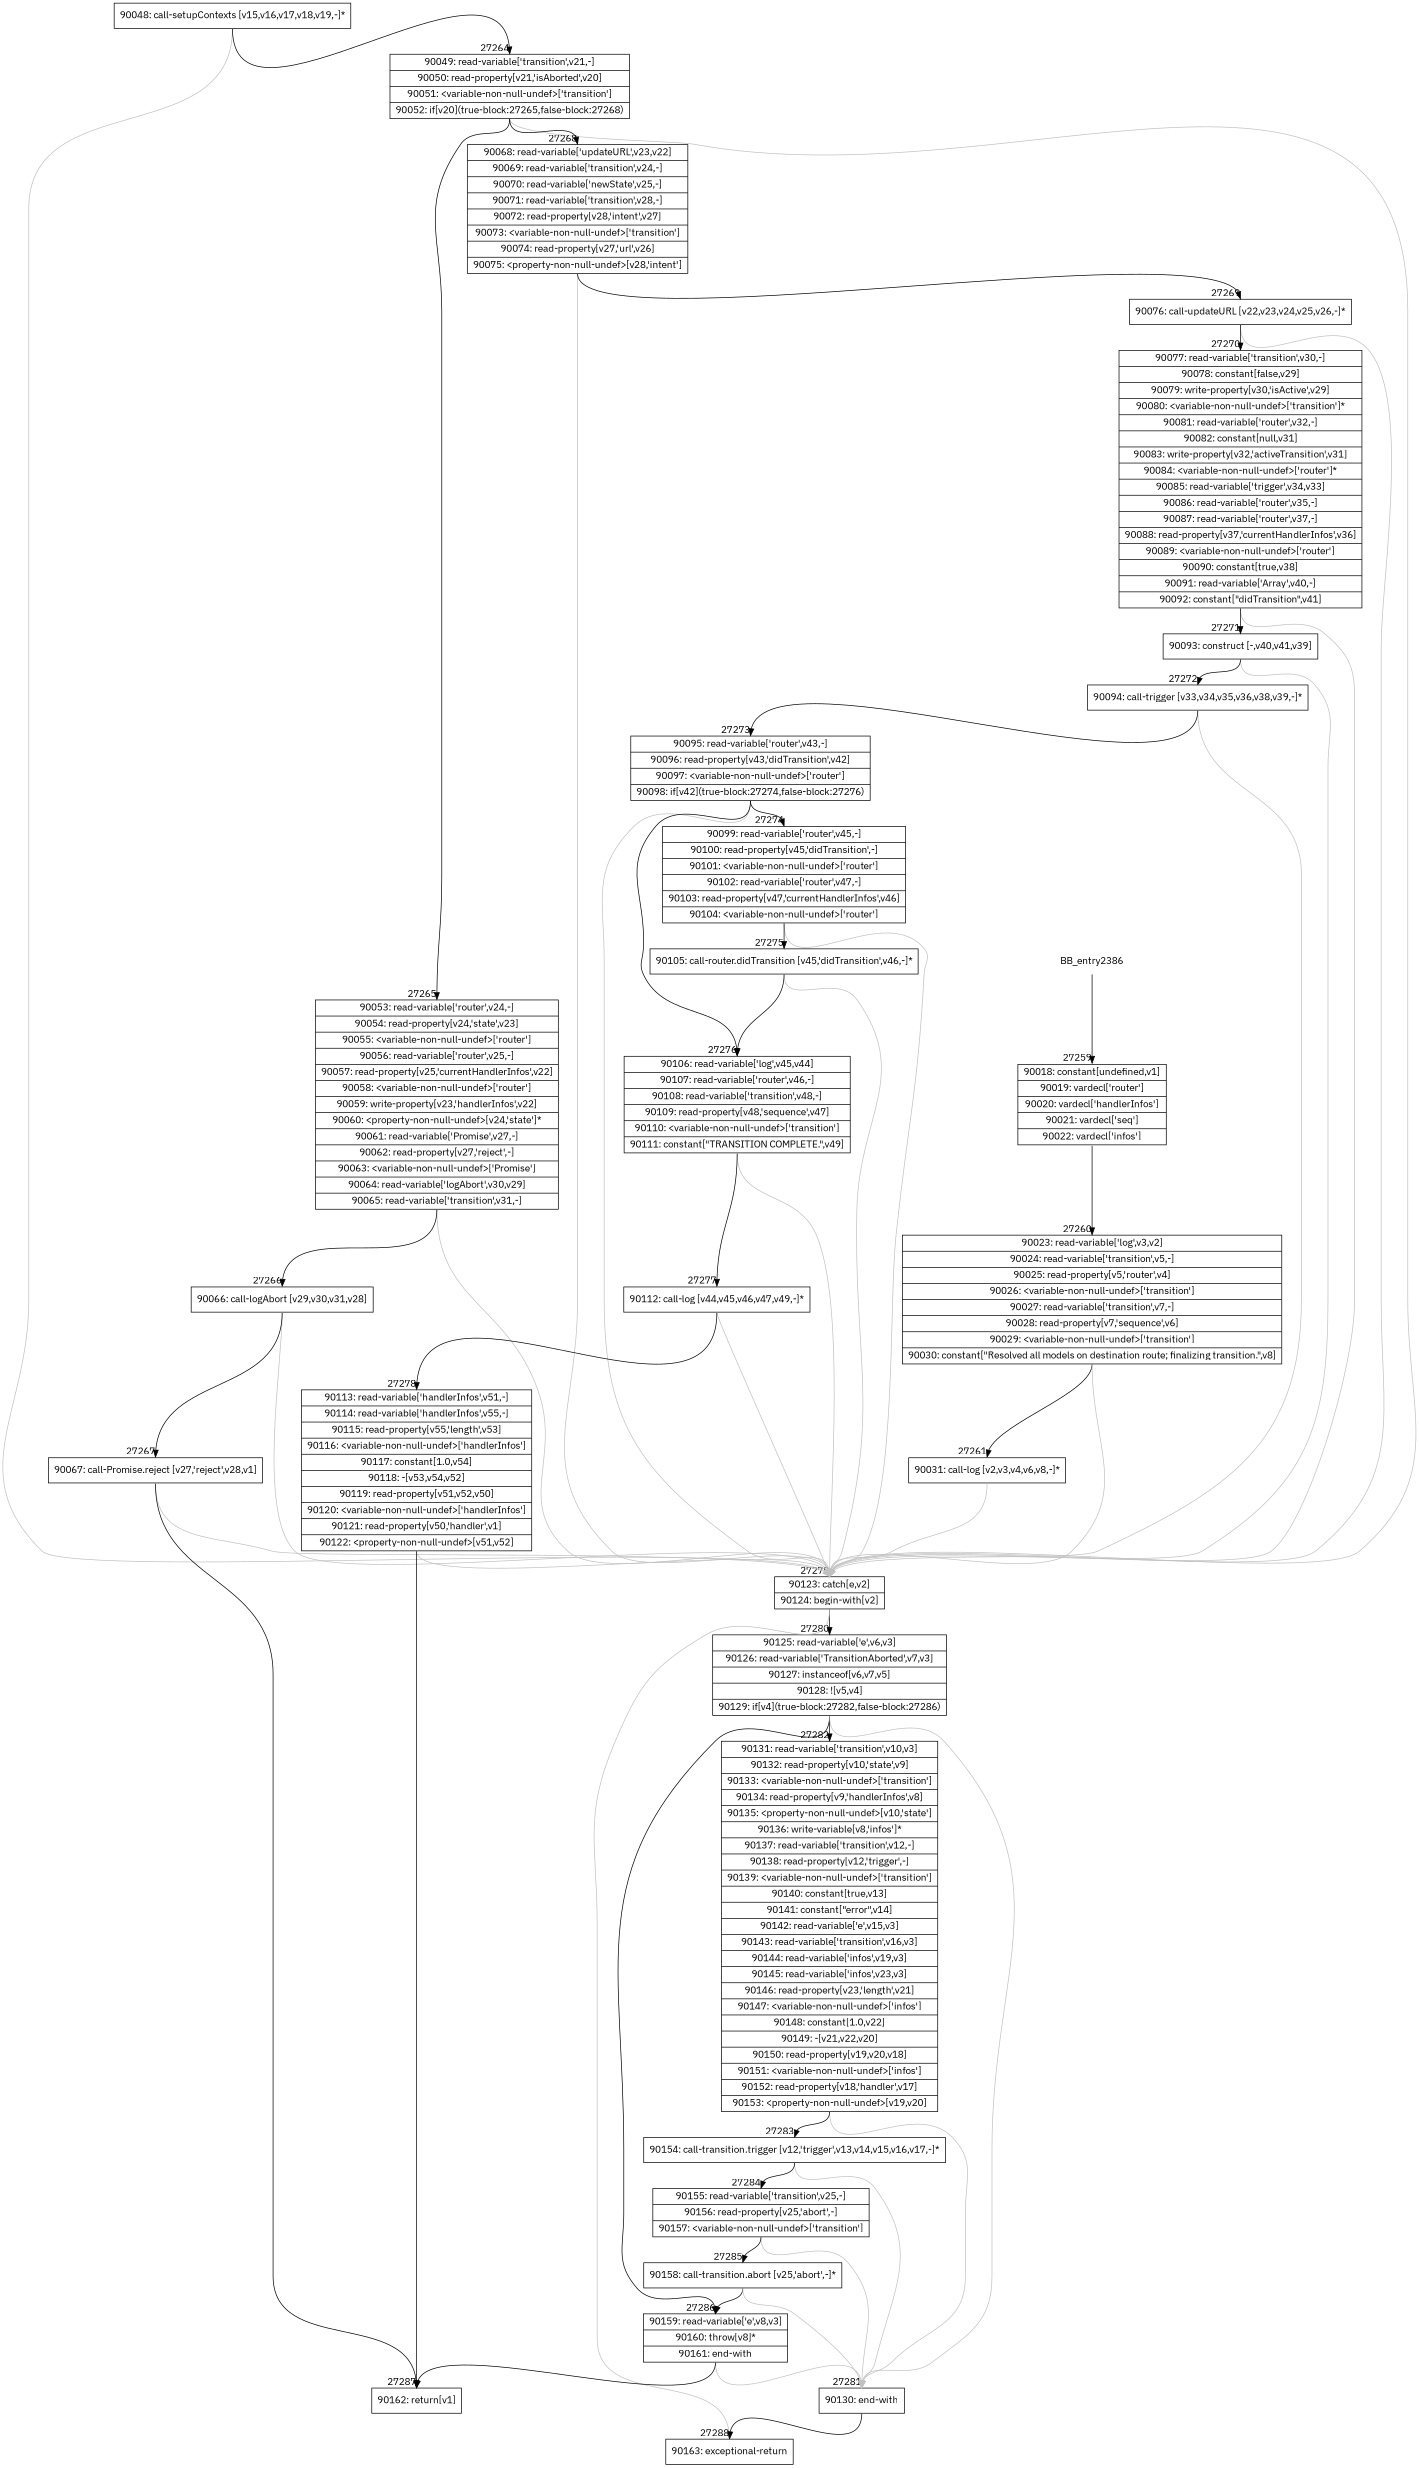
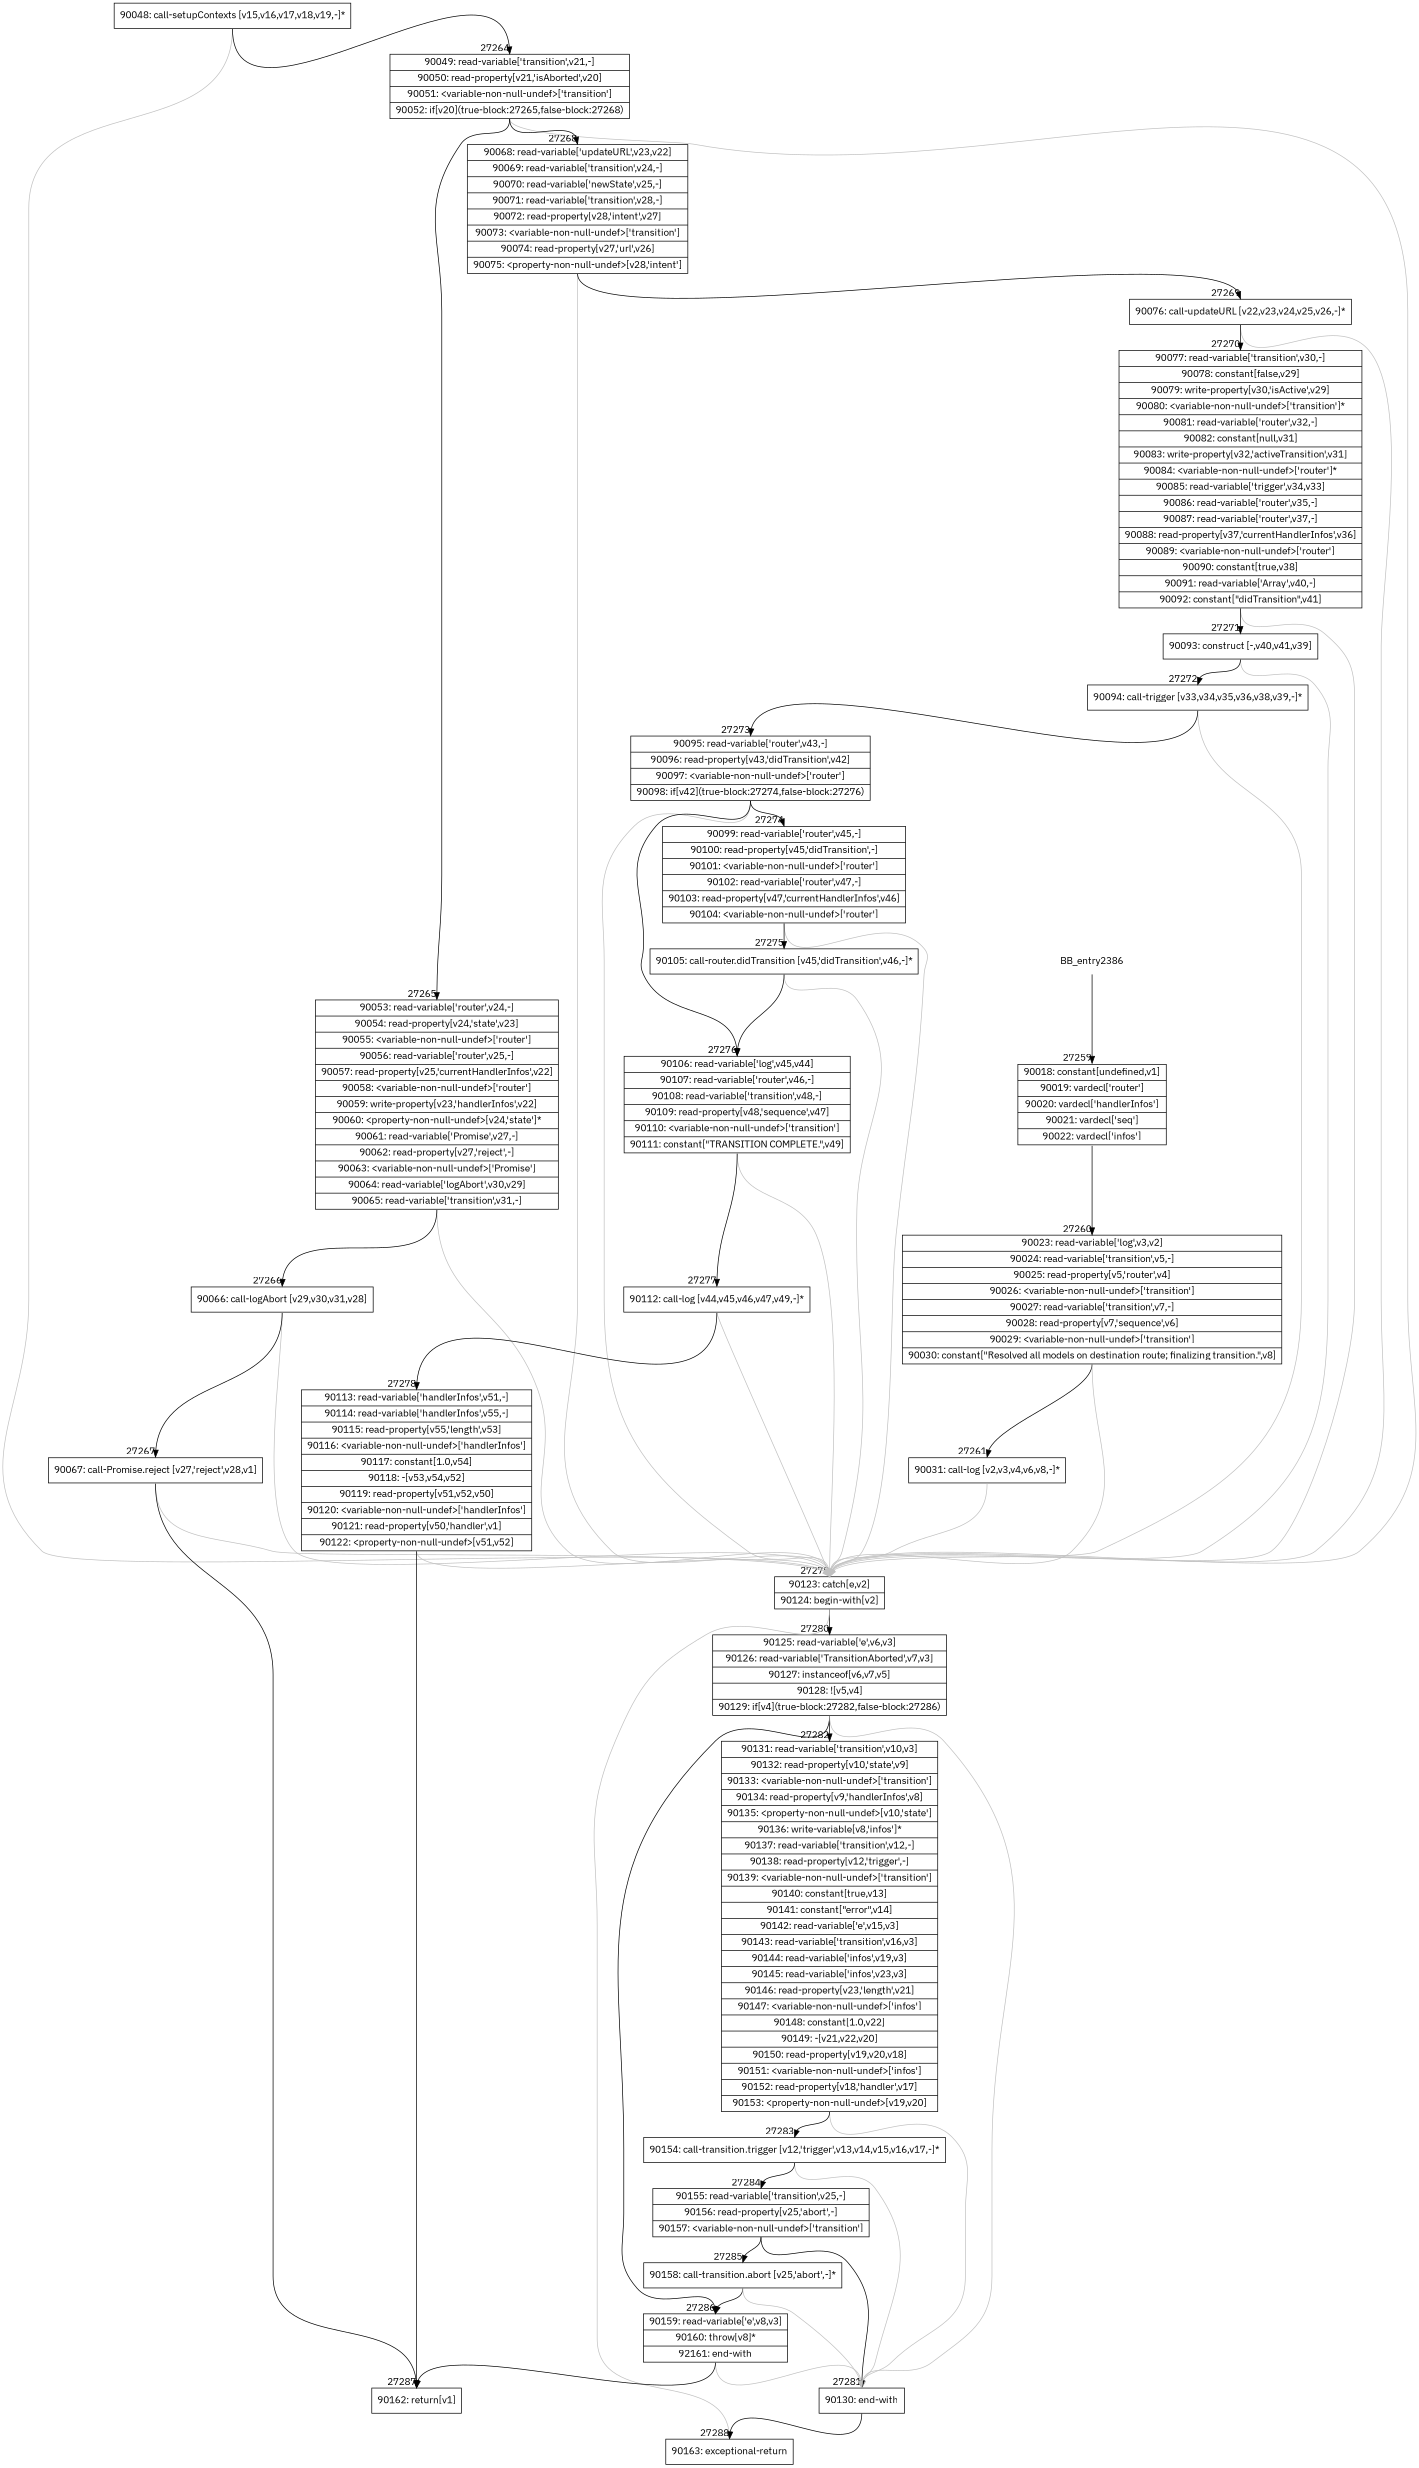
  digraph {
    fontname="IBM Plex Sans"
    rankdir=TD
    node [fontname="IBM Plex Sans" shape=record]
    edge [fontname="IBM Plex Sans" headport=n tailport=s]
    BB_entry2386 [shape=none]
    n2 [label="{90018: constant[undefined,v1]|90019: vardecl['router']|90020: vardecl['handlerInfos']|90021: vardecl['seq']|90022: vardecl['infos']}"]
    n3 [label="{90023: read-variable['log',v3,v2]|90024: read-variable['transition',v5,-]|90025: read-property[v5,'router',v4]|90026: \<variable-non-null-undef\>['transition']|90027: read-variable['transition',v7,-]|90028: read-property[v7,'sequence',v6]|90029: \<variable-non-null-undef\>['transition']|90030: constant[\"Resolved all models on destination route; finalizing transition.\",v8]}"]
    n4 [label="{90031: call-log [v2,v3,v4,v6,v8,-]*}"]
    n5 [label="{90123: catch[e,v2]|90124: begin-with[v2]}"]
    n6 [label="{90125: read-variable['e',v6,v3]|90126: read-variable['TransitionAborted',v7,v3]|90127: instanceof[v6,v7,v5]|90128: ![v5,v4]|90129: if[v4](true-block:27282,false-block:27286)}"]
    n7 [label="{90163: exceptional-return}"]
    n8 [label="{90131: read-variable['transition',v10,v3]|90132: read-property[v10,'state',v9]|90133: \<variable-non-null-undef\>['transition']|90134: read-property[v9,'handlerInfos',v8]|90135: \<property-non-null-undef\>[v10,'state']|90136: write-variable[v8,'infos']*|90137: read-variable['transition',v12,-]|90138: read-property[v12,'trigger',-]|90139: \<variable-non-null-undef\>['transition']|90140: constant[true,v13]|90141: constant[\"error\",v14]|90142: read-variable['e',v15,v3]|90143: read-variable['transition',v16,v3]|90144: read-variable['infos',v19,v3]|90145: read-variable['infos',v23,v3]|90146: read-property[v23,'length',v21]|90147: \<variable-non-null-undef\>['infos']|90148: constant[1.0,v22]|90149: -[v21,v22,v20]|90150: read-property[v19,v20,v18]|90151: \<variable-non-null-undef\>['infos']|90152: read-property[v18,'handler',v17]|90153: \<property-non-null-undef\>[v19,v20]}"]
-   n9 [label="{90159: read-variable['e',v8,v3]|90160: throw[v8]*|90161: end-with}"]
+   n9 [label="{90159: read-variable['e',v8,v3]|90160: throw[v8]*|92161: end-with}"]
    n10 [label="{90130: end-with}"]
    n11 [label="{90048: call-setupContexts [v15,v16,v17,v18,v19,-]*}"]
    n12 [label="{90049: read-variable['transition',v21,-]|90050: read-property[v21,'isAborted',v20]|90051: \<variable-non-null-undef\>['transition']|90052: if[v20](true-block:27265,false-block:27268)}"]
    n13 [label="{90053: read-variable['router',v24,-]|90054: read-property[v24,'state',v23]|90055: \<variable-non-null-undef\>['router']|90056: read-variable['router',v25,-]|90057: read-property[v25,'currentHandlerInfos',v22]|90058: \<variable-non-null-undef\>['router']|90059: write-property[v23,'handlerInfos',v22]|90060: \<property-non-null-undef\>[v24,'state']*|90061: read-variable['Promise',v27,-]|90062: read-property[v27,'reject',-]|90063: \<variable-non-null-undef\>['Promise']|90064: read-variable['logAbort',v30,v29]|90065: read-variable['transition',v31,-]}"]
    n14 [label="{90068: read-variable['updateURL',v23,v22]|90069: read-variable['transition',v24,-]|90070: read-variable['newState',v25,-]|90071: read-variable['transition',v28,-]|90072: read-property[v28,'intent',v27]|90073: \<variable-non-null-undef\>['transition']|90074: read-property[v27,'url',v26]|90075: \<property-non-null-undef\>[v28,'intent']}"]
    n15 [label="{90066: call-logAbort [v29,v30,v31,v28]}"]
    n16 [label="{90076: call-updateURL [v22,v23,v24,v25,v26,-]*}"]
    n17 [label="{90067: call-Promise.reject [v27,'reject',v28,v1]}"]
    n18 [label="{90077: read-variable['transition',v30,-]|90078: constant[false,v29]|90079: write-property[v30,'isActive',v29]|90080: \<variable-non-null-undef\>['transition']*|90081: read-variable['router',v32,-]|90082: constant[null,v31]|90083: write-property[v32,'activeTransition',v31]|90084: \<variable-non-null-undef\>['router']*|90085: read-variable['trigger',v34,v33]|90086: read-variable['router',v35,-]|90087: read-variable['router',v37,-]|90088: read-property[v37,'currentHandlerInfos',v36]|90089: \<variable-non-null-undef\>['router']|90090: constant[true,v38]|90091: read-variable['Array',v40,-]|90092: constant[\"didTransition\",v41]}"]
    n19 [label="{90162: return[v1]}"]
    n20 [label="{90093: construct [-,v40,v41,v39]}"]
    n21 [label="{90094: call-trigger [v33,v34,v35,v36,v38,v39,-]*}"]
    n22 [label="{90095: read-variable['router',v43,-]|90096: read-property[v43,'didTransition',v42]|90097: \<variable-non-null-undef\>['router']|90098: if[v42](true-block:27274,false-block:27276)}"]
    n23 [label="{90099: read-variable['router',v45,-]|90100: read-property[v45,'didTransition',-]|90101: \<variable-non-null-undef\>['router']|90102: read-variable['router',v47,-]|90103: read-property[v47,'currentHandlerInfos',v46]|90104: \<variable-non-null-undef\>['router']}"]
    n24 [label="{90106: read-variable['log',v45,v44]|90107: read-variable['router',v46,-]|90108: read-variable['transition',v48,-]|90109: read-property[v48,'sequence',v47]|90110: \<variable-non-null-undef\>['transition']|90111: constant[\"TRANSITION COMPLETE.\",v49]}"]
    n25 [label="{90105: call-router.didTransition [v45,'didTransition',v46,-]*}"]
    n26 [label="{90112: call-log [v44,v45,v46,v47,v49,-]*}"]
    n27 [label="{90113: read-variable['handlerInfos',v51,-]|90114: read-variable['handlerInfos',v55,-]|90115: read-property[v55,'length',v53]|90116: \<variable-non-null-undef\>['handlerInfos']|90117: constant[1.0,v54]|90118: -[v53,v54,v52]|90119: read-property[v51,v52,v50]|90120: \<variable-non-null-undef\>['handlerInfos']|90121: read-property[v50,'handler',v1]|90122: \<property-non-null-undef\>[v51,v52]}"]
    n28 [label="{90154: call-transition.trigger [v12,'trigger',v13,v14,v15,v16,v17,-]*}"]
    n29 [label="{90155: read-variable['transition',v25,-]|90156: read-property[v25,'abort',-]|90157: \<variable-non-null-undef\>['transition']}"]
    n30 [label="{90158: call-transition.abort [v25,'abort',-]*}"]
    BB_entry2386 -> n2 [headlabel="    27259"]
    n2 -> n3 [headlabel="      27260"]
    n3 -> n4 [headlabel="      27261"]
    n3 -> n5 [color=gray headlabel="      27279"]
    n4 -> n5 [color=gray]
    n5 -> n6 [headlabel="      27280"]
    n5 -> n7 [color=gray headlabel="      27288"]
    n6 -> n8 [headlabel="      27282"]
    n6 -> n9 [headlabel="      27286"]
    n6 -> n10 [color=gray headlabel="      27281"]
    n8 -> n10 [color=gray]
    n8 -> n28 [headlabel="      27283"]
    n9 -> n10 [color=gray]
    n9 -> n19
    n10 -> n7
    n11 -> n5 [color=gray]
    n11 -> n12 [headlabel="      27264"]
    n12 -> n5 [color=gray]
    n12 -> n13 [headlabel="      27265"]
    n12 -> n14 [headlabel="      27268"]
    n13 -> n5 [color=gray]
    n13 -> n15 [headlabel="      27266"]
    n14 -> n5 [color=gray]
    n14 -> n16 [headlabel="      27269"]
    n15 -> n5 [color=gray]
    n15 -> n17 [headlabel="      27267"]
    n16 -> n5 [color=gray]
    n16 -> n18 [headlabel="      27270"]
    n17 -> n5 [color=gray]
    n17 -> n19 [headlabel="      27287"]
    n18 -> n5 [color=gray]
    n18 -> n20 [headlabel="      27271"]
    n20 -> n5 [color=gray]
    n20 -> n21 [headlabel="      27272"]
    n21 -> n5 [color=gray]
    n21 -> n22 [headlabel="      27273"]
    n22 -> n5 [color=gray]
    n22 -> n23 [headlabel="      27274"]
    n22 -> n24 [headlabel="      27276"]
    n23 -> n5 [color=gray]
    n23 -> n25 [headlabel="      27275"]
    n24 -> n5 [color=gray]
    n24 -> n26 [headlabel="      27277"]
    n25 -> n5 [color=gray]
    n25 -> n24
    n26 -> n5 [color=gray]
    n26 -> n27 [headlabel="      27278"]
    n27 -> n5 [color=gray]
    n27 -> n19
    n28 -> n10 [color=gray]
    n28 -> n29 [headlabel="      27284"]
-   n29 -> n10 [color=gray]
+   n29 -> n10 [color=black]
    n29 -> n30 [headlabel="      27285"]
    n30 -> n9
    n30 -> n10 [color=gray]
  }
